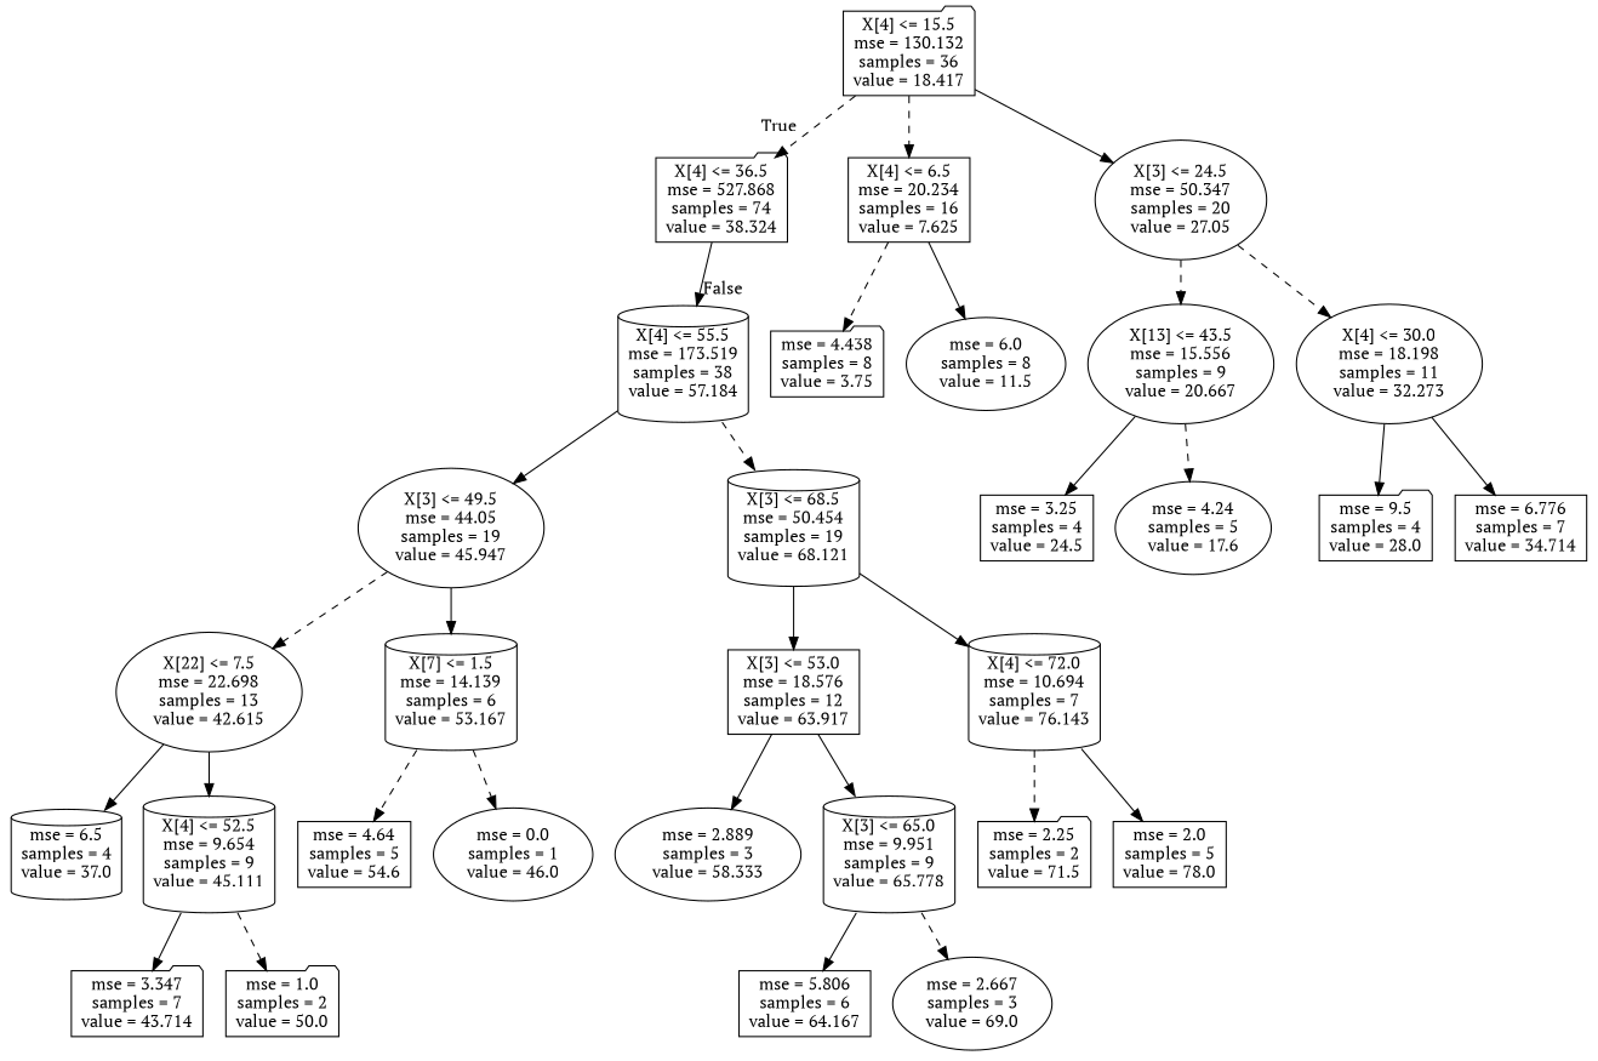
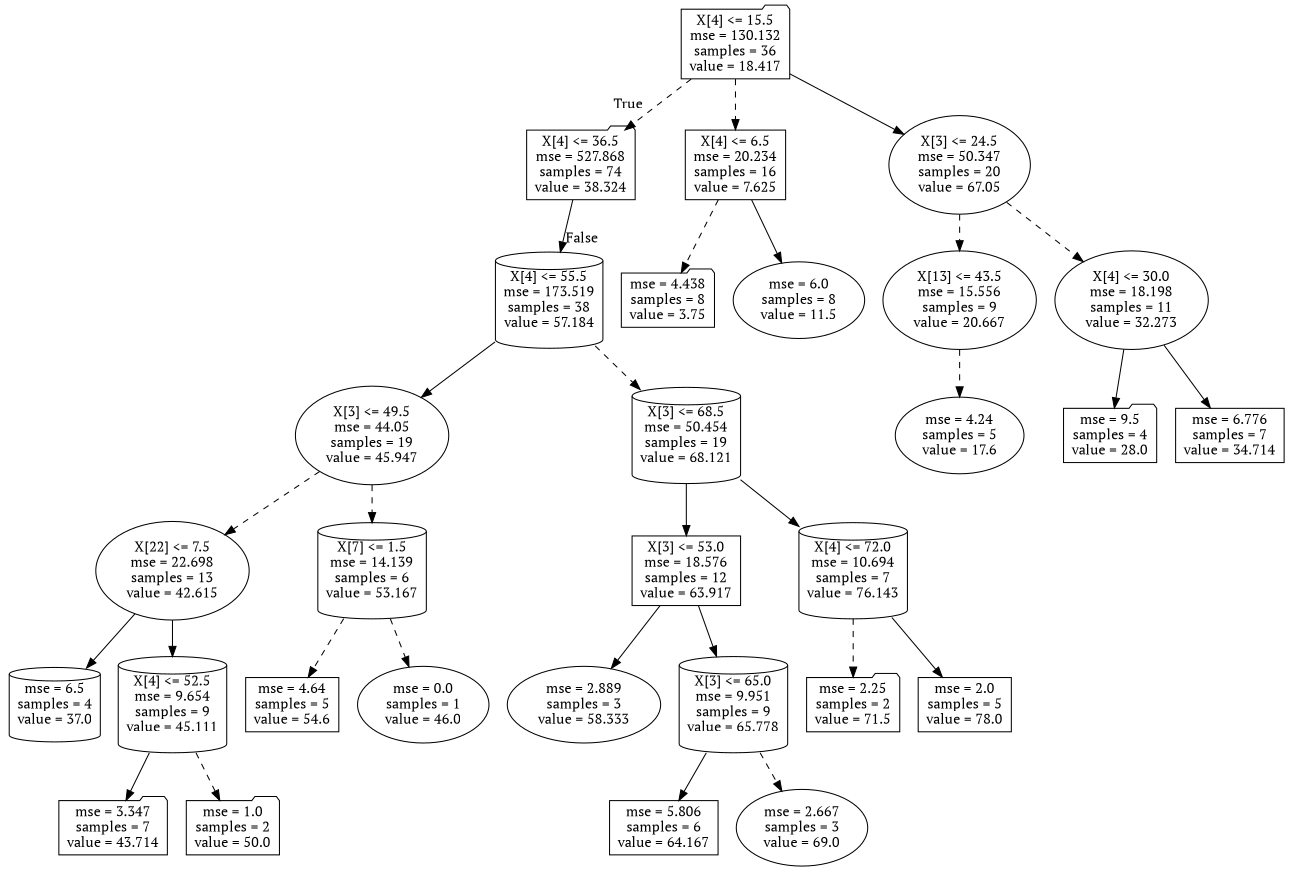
  digraph {
    fontname="PT Serif"
    node [fontname="PT Serif" shape=ellipse]
    edge [fontname="PT Serif" style=solid]
    n1 [label="X[4] <= 36.5\nmse = 527.868\nsamples = 74\nvalue = 38.324" shape=folder]
    n2 [label="X[4] <= 55.5\nmse = 173.519\nsamples = 38\nvalue = 57.184" shape=cylinder]
    n3 [label="X[4] <= 15.5\nmse = 130.132\nsamples = 36\nvalue = 18.417" shape=folder]
    n4 [label="X[4] <= 6.5\nmse = 20.234\nsamples = 16\nvalue = 7.625" shape=box]
-   n5 [label="X[3] <= 24.5\nmse = 50.347\nsamples = 20\nvalue = 27.05"]
+   n5 [label="X[3] <= 24.5\nmse = 50.347\nsamples = 20\nvalue = 67.05"]
    n6 [label="X[3] <= 49.5\nmse = 44.05\nsamples = 19\nvalue = 45.947"]
    n7 [label="X[3] <= 68.5\nmse = 50.454\nsamples = 19\nvalue = 68.121" shape=cylinder]
    n8 [label="mse = 4.438\nsamples = 8\nvalue = 3.75" shape=folder]
    n9 [label="mse = 6.0\nsamples = 8\nvalue = 11.5"]
    n10 [label="X[13] <= 43.5\nmse = 15.556\nsamples = 9\nvalue = 20.667"]
    n11 [label="X[4] <= 30.0\nmse = 18.198\nsamples = 11\nvalue = 32.273"]
-   n12 [label="mse = 3.25\nsamples = 4\nvalue = 24.5" shape=box]
    n13 [label="mse = 4.24\nsamples = 5\nvalue = 17.6"]
    n14 [label="mse = 9.5\nsamples = 4\nvalue = 28.0" shape=folder]
    n15 [label="mse = 6.776\nsamples = 7\nvalue = 34.714" shape=box]
    n16 [label="X[22] <= 7.5\nmse = 22.698\nsamples = 13\nvalue = 42.615"]
    n17 [label="X[7] <= 1.5\nmse = 14.139\nsamples = 6\nvalue = 53.167" shape=cylinder]
    n18 [label="X[3] <= 53.0\nmse = 18.576\nsamples = 12\nvalue = 63.917" shape=box]
    n19 [label="X[4] <= 72.0\nmse = 10.694\nsamples = 7\nvalue = 76.143" shape=cylinder]
    n20 [label="mse = 6.5\nsamples = 4\nvalue = 37.0" shape=cylinder]
    n21 [label="X[4] <= 52.5\nmse = 9.654\nsamples = 9\nvalue = 45.111" shape=cylinder]
    n22 [label="mse = 4.64\nsamples = 5\nvalue = 54.6" shape=box]
    n23 [label="mse = 0.0\nsamples = 1\nvalue = 46.0"]
    n24 [label="mse = 3.347\nsamples = 7\nvalue = 43.714" shape=folder]
    n25 [label="mse = 1.0\nsamples = 2\nvalue = 50.0" shape=folder]
    n26 [label="mse = 2.889\nsamples = 3\nvalue = 58.333"]
    n27 [label="X[3] <= 65.0\nmse = 9.951\nsamples = 9\nvalue = 65.778" shape=cylinder]
    n28 [label="mse = 2.25\nsamples = 2\nvalue = 71.5" shape=folder]
    n29 [label="mse = 2.0\nsamples = 5\nvalue = 78.0" shape=box]
    n30 [label="mse = 5.806\nsamples = 6\nvalue = 64.167" shape=box]
    n31 [label="mse = 2.667\nsamples = 3\nvalue = 69.0"]
    n1 -> n2 [headlabel=False labelangle=-45 labeldistance=2.5]
    n2 -> n6
    n2 -> n7 [style=dashed]
    n3 -> n1 [headlabel=True labelangle=45 labeldistance=2.5 style=dashed]
    n3 -> n4 [style=dashed]
    n3 -> n5
    n4 -> n8 [style=dashed]
    n4 -> n9
    n5 -> n10 [style=dashed]
    n5 -> n11 [style=dashed]
    n6 -> n16 [style=dashed]
-   n6 -> n17
+   n6 -> n17 [style=dashed]
    n7 -> n18
    n7 -> n19
-   n10 -> n12
    n10 -> n13 [style=dashed]
    n11 -> n14
    n11 -> n15
    n16 -> n20
    n16 -> n21
    n17 -> n22 [style=dashed]
    n17 -> n23 [style=dashed]
    n18 -> n26
    n18 -> n27
    n19 -> n28 [style=dashed]
    n19 -> n29
    n21 -> n24
    n21 -> n25 [style=dashed]
    n27 -> n30
    n27 -> n31 [style=dashed]
  }
